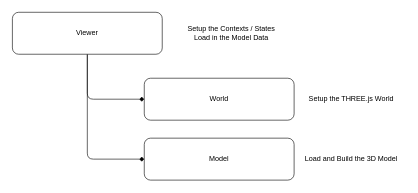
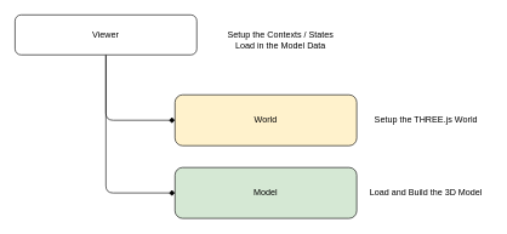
  <mxCell id="0" />
  <mxCell id="1" parent="0" />
  <mxCell id="2" style="edgeStyle=none;html=1;entryX=0;entryY=0.5;entryDx=0;entryDy=0;endArrow=diamond;" edge="1" parent="1" source="4" target="5"><mxGeometry relative="1" as="geometry"><Array as="points"><mxPoint x="145" y="165" /></Array></mxGeometry></mxCell>
  <mxCell id="3" style="edgeStyle=none;html=1;entryX=0;entryY=0.5;entryDx=0;entryDy=0;endArrow=diamond;" edge="1" parent="1" source="4" target="6"><mxGeometry relative="1" as="geometry"><Array as="points"><mxPoint x="145" y="265" /></Array></mxGeometry></mxCell>
- <mxCell id="4" value="Viewer" style="rounded=1;whiteSpace=wrap;html=1;" vertex="1" parent="1"><mxGeometry x="20" y="20" width="250" height="70" as="geometry" /></mxCell>
- <mxCell id="5" value="World" style="rounded=1;whiteSpace=wrap;html=1;" vertex="1" parent="1"><mxGeometry x="240" y="130" width="250" height="70" as="geometry" /></mxCell>
- <mxCell id="6" value="Model" style="rounded=1;whiteSpace=wrap;html=1;" vertex="1" parent="1"><mxGeometry x="240" y="230" width="250" height="70" as="geometry" /></mxCell>
+ <mxCell id="4" value="Viewer" style="rounded=1;whiteSpace=wrap;html=1;" vertex="1" parent="1"><mxGeometry x="20" y="20" width="250" height="55" as="geometry" /></mxCell>
+ <mxCell id="5" value="World" style="rounded=1;whiteSpace=wrap;html=1;fillColor=#fff2cc;" vertex="1" parent="1"><mxGeometry x="240" y="130" width="250" height="70" as="geometry" /></mxCell>
+ <mxCell id="6" value="Model" style="rounded=1;whiteSpace=wrap;html=1;fillColor=#d5e8d4;" vertex="1" parent="1"><mxGeometry x="240" y="230" width="250" height="70" as="geometry" /></mxCell>
  <mxCell id="7" value="Setup the Contexts / States&lt;div&gt;Load in the Model Data&lt;/div&gt;" style="text;html=1;align=center;verticalAlign=middle;resizable=0;points=[];autosize=1;strokeColor=none;fillColor=none;" vertex="1" parent="1"><mxGeometry x="300" y="35" width="170" height="40" as="geometry" /></mxCell>
  <mxCell id="8" value="Setup the THREE.js World" style="text;html=1;align=center;verticalAlign=middle;resizable=0;points=[];autosize=1;strokeColor=none;fillColor=none;" vertex="1" parent="1"><mxGeometry x="500" y="150" width="170" height="30" as="geometry" /></mxCell>
  <mxCell id="9" value="Load and Build the 3D Model" style="text;html=1;align=center;verticalAlign=middle;resizable=0;points=[];autosize=1;strokeColor=none;fillColor=none;" vertex="1" parent="1"><mxGeometry x="495" y="250" width="180" height="30" as="geometry" /></mxCell>
